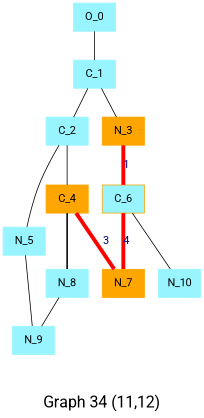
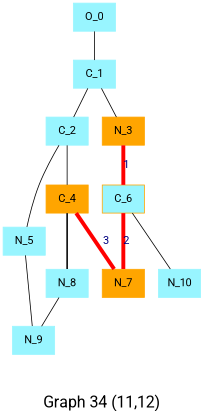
  graph {
    fontname=Roboto
    fontsize=20
    label="\n\nGraph 34 (11,12)"
    node [color=cadetblue1 fontname=Roboto shape=box sides=4 style=filled]
    edge [fontname=Roboto]
    O_0
    C_1
    C_2
    N_3 [color=orange]
    C_4 [color=orange]
    N_5
    C_6 [color=orange fillcolor=cadetblue1]
    N_7 [color=orange]
    N_8
    N_9
    N_10
    O_0 -- C_1
    C_1 -- C_2
    C_1 -- N_3
    C_2 -- C_4
    C_2 -- N_5
    N_3 -- C_6 [color=red fontcolor=navy label=1 penwidth=5 style=bold]
    C_4 -- N_7 [color=red fontcolor=navy label=3 penwidth=5 style=bold]
    C_4 -- N_8 [style=bold]
    N_5 -- N_9
-   C_6 -- N_7 [color=red fontcolor=navy label=4 penwidth=5 style=bold]
+   C_6 -- N_7 [color=red fontcolor=navy label=2 penwidth=5 style=bold]
    C_6 -- N_10
    N_8 -- N_9
  }
